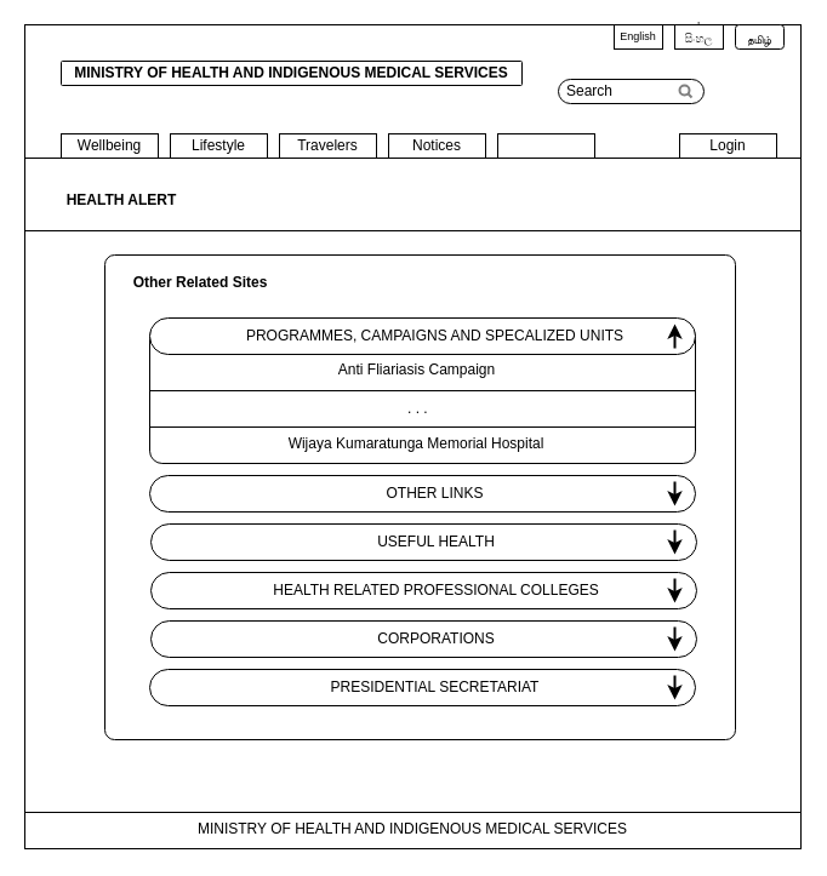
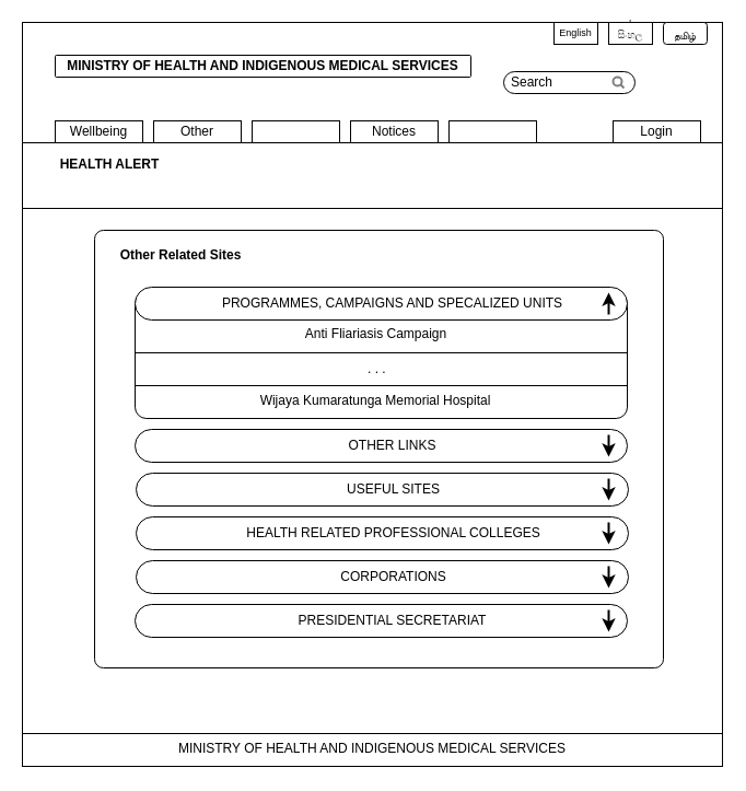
  <mxCell id="0" />
  <mxCell id="1" parent="0" />
  <mxCell id="2" value="" style="rounded=0;whiteSpace=wrap;html=1;strokeColor=#000000;fontColor=#000000;" vertex="1" parent="1"><mxGeometry x="20" y="20" width="640" height="680" as="geometry" /></mxCell>
  <mxCell id="3" value="" style="rounded=0;whiteSpace=wrap;html=1;" vertex="1" parent="1"><mxGeometry x="20" y="20" width="640" height="110" as="geometry" /></mxCell>
  <mxCell id="4" value="" style="rounded=1;whiteSpace=wrap;html=1;arcSize=5;" vertex="1" parent="1"><mxGeometry x="50" y="50" width="380" height="20" as="geometry" /></mxCell>
  <mxCell id="5" value="&lt;b&gt;MINISTRY OF HEALTH AND INDIGENOUS MEDICAL SERVICES&lt;/b&gt;" style="text;html=1;strokeColor=none;fillColor=none;align=center;verticalAlign=middle;whiteSpace=wrap;rounded=0;" vertex="1" parent="1"><mxGeometry x="50" y="50" width="380" height="20" as="geometry" /></mxCell>
  <mxCell id="6" value="" style="rounded=0;whiteSpace=wrap;html=1;" vertex="1" parent="1"><mxGeometry x="50" y="110" width="80" height="20" as="geometry" /></mxCell>
  <mxCell id="7" value="Wellbeing" style="text;html=1;strokeColor=none;fillColor=none;align=center;verticalAlign=middle;whiteSpace=wrap;rounded=0;" vertex="1" parent="1"><mxGeometry x="70" y="110" width="40" height="20" as="geometry" /></mxCell>
  <mxCell id="8" value="" style="rounded=0;whiteSpace=wrap;html=1;" vertex="1" parent="1"><mxGeometry x="140" y="110" width="80" height="20" as="geometry" /></mxCell>
- <mxCell id="9" value="Lifestyle" style="text;html=1;strokeColor=none;fillColor=none;align=center;verticalAlign=middle;whiteSpace=wrap;rounded=0;" vertex="1" parent="1"><mxGeometry x="160" y="110" width="40" height="20" as="geometry" /></mxCell>
+ <mxCell id="9" value="Other" style="text;html=1;strokeColor=none;fillColor=none;align=center;verticalAlign=middle;whiteSpace=wrap;rounded=0;" vertex="1" parent="1"><mxGeometry x="160" y="110" width="40" height="20" as="geometry" /></mxCell>
  <mxCell id="10" value="" style="rounded=0;whiteSpace=wrap;html=1;" vertex="1" parent="1"><mxGeometry x="230" y="110" width="80" height="20" as="geometry" /></mxCell>
- <mxCell id="11" value="Travelers" style="text;html=1;strokeColor=none;fillColor=none;align=center;verticalAlign=middle;whiteSpace=wrap;rounded=0;" vertex="1" parent="1"><mxGeometry x="250" y="110" width="40" height="20" as="geometry" /></mxCell>
  <mxCell id="12" value="" style="rounded=0;whiteSpace=wrap;html=1;" vertex="1" parent="1"><mxGeometry x="320" y="110" width="80" height="20" as="geometry" /></mxCell>
  <mxCell id="13" value="Notices" style="text;html=1;strokeColor=none;fillColor=none;align=center;verticalAlign=middle;whiteSpace=wrap;rounded=0;" vertex="1" parent="1"><mxGeometry x="340" y="110" width="40" height="20" as="geometry" /></mxCell>
  <mxCell id="14" value="" style="rounded=0;whiteSpace=wrap;html=1;" vertex="1" parent="1"><mxGeometry x="410" y="110" width="80" height="20" as="geometry" /></mxCell>
  <mxCell id="15" value="" style="rounded=0;whiteSpace=wrap;html=1;" vertex="1" parent="1"><mxGeometry x="560" y="110" width="80" height="20" as="geometry" /></mxCell>
  <mxCell id="16" value="Login" style="text;html=1;strokeColor=none;fillColor=none;align=center;verticalAlign=middle;whiteSpace=wrap;rounded=0;" vertex="1" parent="1"><mxGeometry x="580" y="110" width="40" height="20" as="geometry" /></mxCell>
  <mxCell id="17" value="" style="rounded=1;whiteSpace=wrap;html=1;arcSize=50;" vertex="1" parent="1"><mxGeometry x="460" y="65" width="120" height="20" as="geometry" /></mxCell>
  <mxCell id="18" value="" style="html=1;verticalLabelPosition=bottom;align=center;labelBackgroundColor=#ffffff;verticalAlign=top;strokeWidth=2;strokeColor=#808080;shadow=0;dashed=0;shape=mxgraph.ios7.icons.looking_glass;glass=0;comic=0;" vertex="1" parent="1"><mxGeometry x="560" y="70" width="10" height="10" as="geometry" /></mxCell>
  <mxCell id="19" value="Search" style="text;html=1;strokeColor=none;fillColor=none;align=center;verticalAlign=middle;whiteSpace=wrap;rounded=0;shadow=0;glass=0;comic=0;" vertex="1" parent="1"><mxGeometry x="466" y="65" width="40" height="20" as="geometry" /></mxCell>
  <mxCell id="20" value="English" style="whiteSpace=wrap;html=1;shadow=0;glass=0;comic=0;strokeColor=#000000;fontSize=9;fontColor=#000000;rounded=0;" vertex="1" parent="1"><mxGeometry x="506" y="20" width="40" height="20" as="geometry" /></mxCell>
  <mxCell id="21" value="'&lt;br style=&quot;white-space: normal; font-size: 9px;&quot;&gt;&lt;span style=&quot;font-family: arial, sans-serif; text-align: left; white-space: pre-wrap; font-size: 9px;&quot;&gt;සිංහල&lt;/span&gt;" style="whiteSpace=wrap;html=1;shadow=0;glass=0;comic=0;strokeColor=#000000;perimeterSpacing=0;strokeWidth=1;verticalAlign=bottom;fontSize=9;fontColor=#000000;rounded=0;" vertex="1" parent="1"><mxGeometry x="556" y="20" width="40" height="20" as="geometry" /></mxCell>
  <mxCell id="22" value="&lt;br style=&quot;font-size: 9px;&quot;&gt;&lt;span style=&quot;font-family: arial, sans-serif; text-align: left; white-space: pre-wrap; font-size: 9px;&quot;&gt;தமிழ்&lt;/span&gt;" style="rounded=1;whiteSpace=wrap;html=1;shadow=0;glass=0;comic=0;strokeColor=#000000;perimeterSpacing=0;strokeWidth=1;verticalAlign=bottom;fontSize=9;spacing=1;fontColor=#000000;" vertex="1" parent="1"><mxGeometry x="606" y="20" width="40" height="20" as="geometry" /></mxCell>
  <mxCell id="23" value="" style="rounded=0;whiteSpace=wrap;html=1;strokeColor=#000000;fontColor=#000000;" vertex="1" parent="1"><mxGeometry x="20" y="670" width="640" height="30" as="geometry" /></mxCell>
  <mxCell id="24" value="&lt;div&gt;MINISTRY OF HEALTH AND INDIGENOUS MEDICAL SERVICES&lt;/div&gt;&lt;div&gt;&lt;br&gt;&lt;/div&gt;" style="text;html=1;strokeColor=none;fillColor=none;align=center;verticalAlign=middle;whiteSpace=wrap;rounded=0;fontColor=#000000;" vertex="1" parent="1"><mxGeometry x="145" y="681" width="390" height="20" as="geometry" /></mxCell>
  <mxCell id="25" value="" style="rounded=1;whiteSpace=wrap;html=1;strokeColor=#000000;fontColor=#000000;arcSize=2;" vertex="1" parent="1"><mxGeometry x="86" y="210" width="520" height="400" as="geometry" /></mxCell>
  <mxCell id="26" value="&lt;b&gt;Other Related Sites&lt;/b&gt;" style="text;html=1;strokeColor=none;fillColor=none;align=center;verticalAlign=middle;whiteSpace=wrap;rounded=0;fontColor=#000000;" vertex="1" parent="1"><mxGeometry x="90" y="223" width="150" height="20" as="geometry" /></mxCell>
  <mxCell id="27" value="" style="rounded=0;whiteSpace=wrap;html=1;strokeColor=#000000;fontColor=#000000;" vertex="1" parent="1"><mxGeometry x="20" y="130" width="640" height="60" as="geometry" /></mxCell>
- <mxCell id="28" value="&lt;b&gt;HEALTH ALERT&lt;/b&gt;" style="text;html=1;strokeColor=none;fillColor=none;align=center;verticalAlign=middle;whiteSpace=wrap;rounded=0;fontColor=#000000;" vertex="1" parent="1"><mxGeometry x="40" y="155" width="120" height="20" as="geometry" /></mxCell>
+ <mxCell id="28" value="&lt;b&gt;HEALTH ALERT&lt;/b&gt;" style="text;html=1;strokeColor=none;fillColor=none;align=center;verticalAlign=middle;whiteSpace=wrap;rounded=0;fontColor=#000000;" vertex="1" parent="1"><mxGeometry x="40" y="140" width="120" height="20" as="geometry" /></mxCell>
  <mxCell id="29" value="" style="rounded=1;whiteSpace=wrap;html=1;strokeColor=#000000;fontColor=#000000;arcSize=9;" vertex="1" parent="1"><mxGeometry x="123" y="267" width="450" height="115" as="geometry" /></mxCell>
  <mxCell id="30" value="" style="rounded=1;whiteSpace=wrap;html=1;strokeColor=#000000;fontColor=#000000;arcSize=50;" vertex="1" parent="1"><mxGeometry x="123" y="262" width="450" height="30" as="geometry" /></mxCell>
  <mxCell id="31" value="PROGRAMMES, CAMPAIGNS AND SPECALIZED UNITS" style="text;html=1;strokeColor=none;fillColor=none;align=center;verticalAlign=middle;whiteSpace=wrap;rounded=0;fontColor=#000000;" vertex="1" parent="1"><mxGeometry x="180.5" y="267" width="355" height="20" as="geometry" /></mxCell>
  <mxCell id="32" value="" style="rounded=0;whiteSpace=wrap;html=1;strokeColor=#000000;fontColor=#000000;" vertex="1" parent="1"><mxGeometry x="123" y="322" width="450" height="30" as="geometry" /></mxCell>
  <mxCell id="33" value=". . .&amp;nbsp;" style="text;html=1;strokeColor=none;fillColor=none;align=center;verticalAlign=middle;whiteSpace=wrap;rounded=0;fontColor=#000000;" vertex="1" parent="1"><mxGeometry x="326" y="327" width="40" height="20" as="geometry" /></mxCell>
  <mxCell id="34" value="Anti Fliariasis Campaign" style="text;html=1;strokeColor=none;fillColor=none;align=center;verticalAlign=middle;whiteSpace=wrap;rounded=0;fontColor=#000000;" vertex="1" parent="1"><mxGeometry x="244.5" y="294.5" width="197" height="20" as="geometry" /></mxCell>
  <mxCell id="35" value="Wijaya Kumaratunga Memorial Hospital" style="text;html=1;strokeColor=none;fillColor=none;align=center;verticalAlign=middle;whiteSpace=wrap;rounded=0;fontColor=#000000;" vertex="1" parent="1"><mxGeometry x="215" y="356" width="256" height="20" as="geometry" /></mxCell>
  <mxCell id="36" value="" style="rounded=1;whiteSpace=wrap;html=1;strokeColor=#000000;fontColor=#000000;arcSize=50;" vertex="1" parent="1"><mxGeometry x="123" y="392" width="450" height="30" as="geometry" /></mxCell>
  <mxCell id="37" value="OTHER LINKS" style="text;html=1;strokeColor=none;fillColor=none;align=center;verticalAlign=middle;whiteSpace=wrap;rounded=0;fontColor=#000000;" vertex="1" parent="1"><mxGeometry x="180.5" y="397" width="355" height="20" as="geometry" /></mxCell>
  <mxCell id="38" value="" style="rounded=1;whiteSpace=wrap;html=1;strokeColor=#000000;fontColor=#000000;arcSize=50;" vertex="1" parent="1"><mxGeometry x="124" y="432" width="450" height="30" as="geometry" /></mxCell>
- <mxCell id="39" value="USEFUL HEALTH" style="text;html=1;strokeColor=none;fillColor=none;align=center;verticalAlign=middle;whiteSpace=wrap;rounded=0;fontColor=#000000;" vertex="1" parent="1"><mxGeometry x="181.5" y="437" width="355" height="20" as="geometry" /></mxCell>
+ <mxCell id="39" value="USEFUL SITES" style="text;html=1;strokeColor=none;fillColor=none;align=center;verticalAlign=middle;whiteSpace=wrap;rounded=0;fontColor=#000000;" vertex="1" parent="1"><mxGeometry x="181.5" y="437" width="355" height="20" as="geometry" /></mxCell>
  <mxCell id="40" value="" style="rounded=1;whiteSpace=wrap;html=1;strokeColor=#000000;fontColor=#000000;arcSize=50;" vertex="1" parent="1"><mxGeometry x="124" y="472" width="450" height="30" as="geometry" /></mxCell>
  <mxCell id="41" value="HEALTH RELATED PROFESSIONAL COLLEGES" style="text;html=1;strokeColor=none;fillColor=none;align=center;verticalAlign=middle;whiteSpace=wrap;rounded=0;fontColor=#000000;" vertex="1" parent="1"><mxGeometry x="181.5" y="477" width="355" height="20" as="geometry" /></mxCell>
  <mxCell id="42" value="" style="rounded=1;whiteSpace=wrap;html=1;strokeColor=#000000;fontColor=#000000;arcSize=50;" vertex="1" parent="1"><mxGeometry x="124" y="512" width="450" height="30" as="geometry" /></mxCell>
  <mxCell id="43" value="CORPORATIONS" style="text;html=1;strokeColor=none;fillColor=none;align=center;verticalAlign=middle;whiteSpace=wrap;rounded=0;fontColor=#000000;" vertex="1" parent="1"><mxGeometry x="181.5" y="517" width="355" height="20" as="geometry" /></mxCell>
  <mxCell id="44" value="" style="rounded=1;whiteSpace=wrap;html=1;strokeColor=#000000;fontColor=#000000;arcSize=50;" vertex="1" parent="1"><mxGeometry x="123" y="552" width="450" height="30" as="geometry" /></mxCell>
  <mxCell id="45" value="PRESIDENTIAL SECRETARIAT" style="text;html=1;strokeColor=none;fillColor=none;align=center;verticalAlign=middle;whiteSpace=wrap;rounded=0;fontColor=#000000;" vertex="1" parent="1"><mxGeometry x="180.5" y="557" width="355" height="20" as="geometry" /></mxCell>
  <mxCell id="46" value="" style="endArrow=classic;html=1;fontColor=#000000;strokeWidth=2;" edge="1" parent="1"><mxGeometry width="50" height="50" relative="1" as="geometry"><mxPoint x="556" y="397" as="sourcePoint" /><mxPoint x="556" y="417" as="targetPoint" /></mxGeometry></mxCell>
  <mxCell id="47" value="" style="endArrow=classic;html=1;strokeWidth=2;fontColor=#000000;" edge="1" parent="1"><mxGeometry width="50" height="50" relative="1" as="geometry"><mxPoint x="556" y="287" as="sourcePoint" /><mxPoint x="556" y="267" as="targetPoint" /></mxGeometry></mxCell>
  <mxCell id="48" value="" style="endArrow=classic;html=1;fontColor=#000000;strokeWidth=2;" edge="1" parent="1"><mxGeometry width="50" height="50" relative="1" as="geometry"><mxPoint x="556" y="437" as="sourcePoint" /><mxPoint x="556" y="457" as="targetPoint" /></mxGeometry></mxCell>
  <mxCell id="49" value="" style="endArrow=classic;html=1;fontColor=#000000;strokeWidth=2;" edge="1" parent="1"><mxGeometry width="50" height="50" relative="1" as="geometry"><mxPoint x="556" y="477" as="sourcePoint" /><mxPoint x="556" y="497" as="targetPoint" /></mxGeometry></mxCell>
  <mxCell id="50" value="" style="endArrow=classic;html=1;fontColor=#000000;strokeWidth=2;" edge="1" parent="1"><mxGeometry width="50" height="50" relative="1" as="geometry"><mxPoint x="556" y="517" as="sourcePoint" /><mxPoint x="556" y="537" as="targetPoint" /></mxGeometry></mxCell>
  <mxCell id="51" value="" style="endArrow=classic;html=1;fontColor=#000000;strokeWidth=2;" edge="1" parent="1"><mxGeometry width="50" height="50" relative="1" as="geometry"><mxPoint x="556" y="557" as="sourcePoint" /><mxPoint x="556" y="577" as="targetPoint" /></mxGeometry></mxCell>
